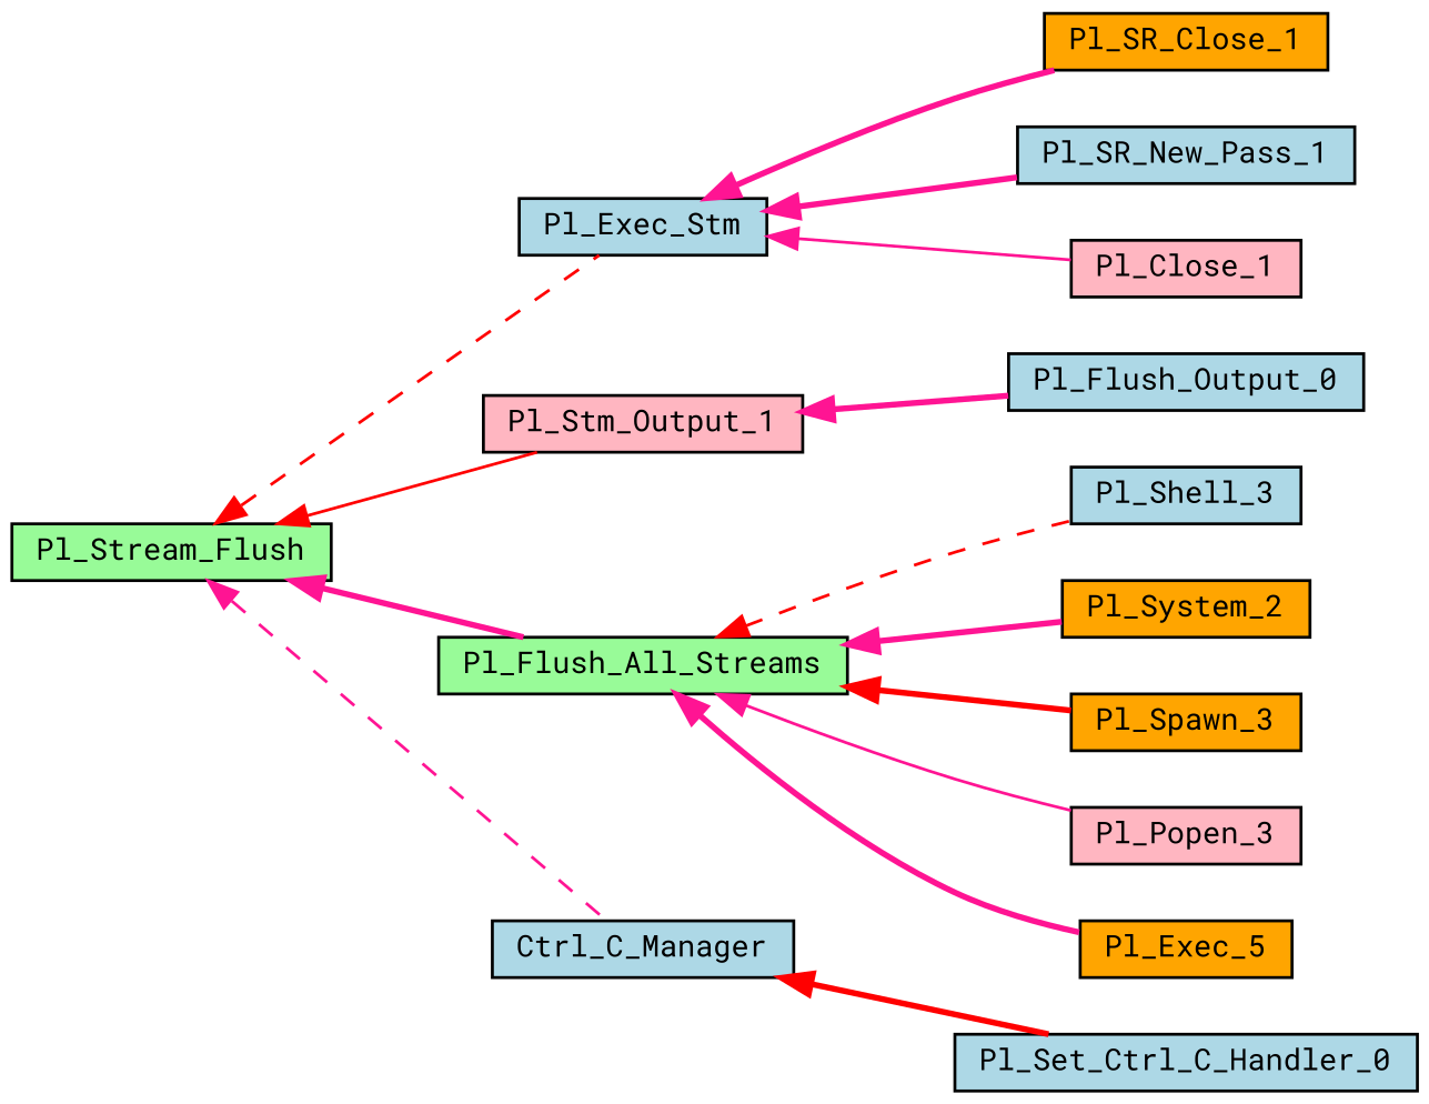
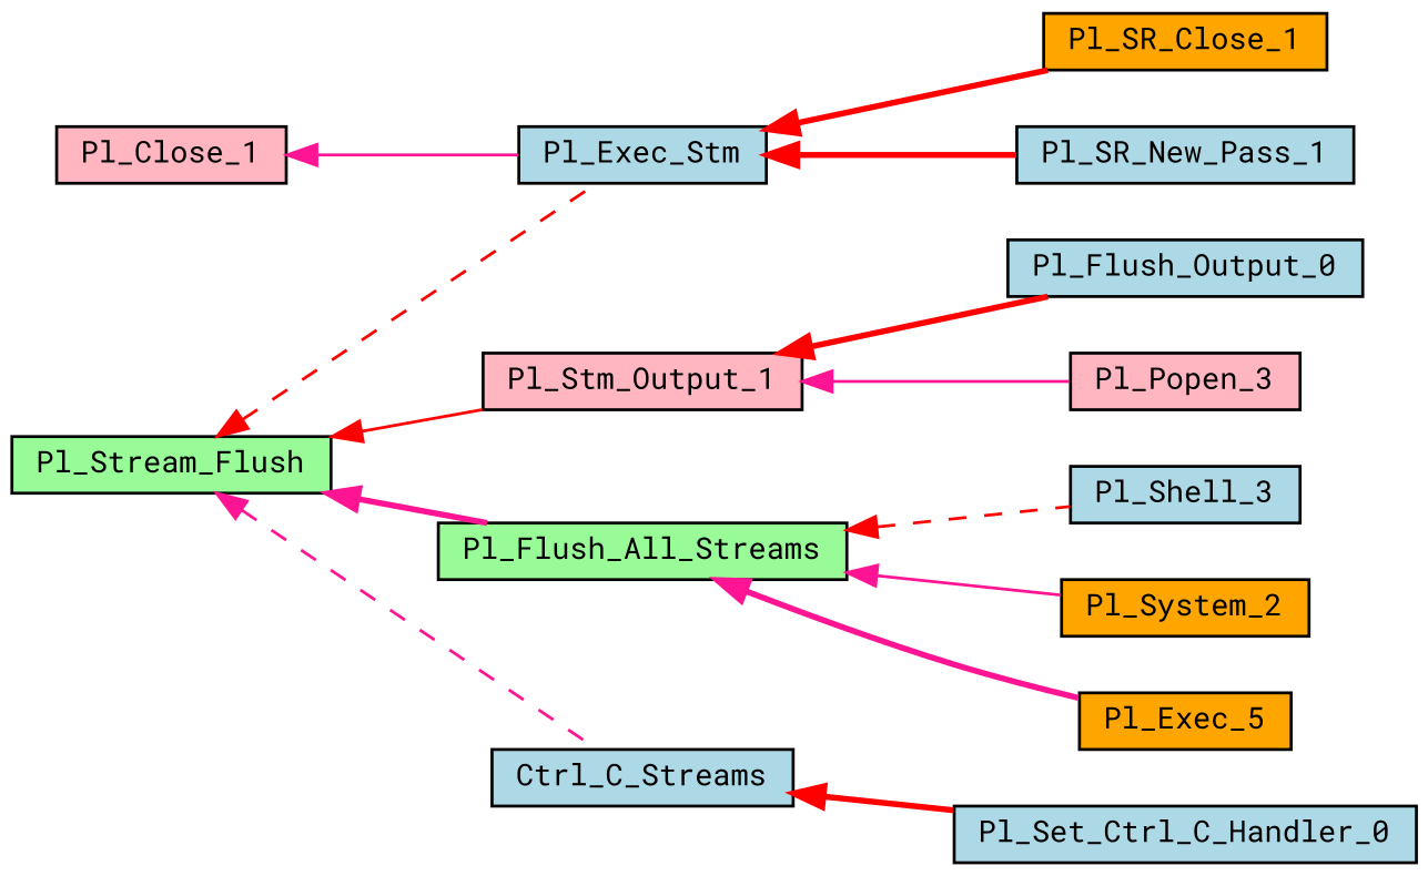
  digraph {
    fontname="Roboto Mono"
    rankdir=LR
    node [color=black fillcolor=lightblue fontname="Roboto Mono" fontsize=10 shape=record style=filled]
    edge [color=deeppink dir=back fontname="Roboto Mono" fontsize=10 labelfontname=Helvetica labelfontsize=10 style=bold]
    n1 [fillcolor=palegreen fontcolor=black height=0.2 label=Pl_Stream_Flush width=0.4]
    n2 [height=0.2 label=Pl_Exec_Stm width=0.4]
    n3 [fillcolor=lightpink height=0.2 label=Pl_Stm_Output_1 width=0.4]
    n4 [fillcolor=palegreen height=0.2 label=Pl_Flush_All_Streams width=0.4]
-   n5 [height=0.2 label=Ctrl_C_Manager width=0.4]
+   n5 [height=0.2 label=Ctrl_C_Streams width=0.4]
    n6 [fillcolor=orange height=0.2 label=Pl_SR_Close_1 width=0.4]
    n7 [height=0.2 label=Pl_SR_New_Pass_1 width=0.4]
    n8 [fillcolor=lightpink height=0.2 label=Pl_Close_1 width=0.4]
    n9 [height=0.2 label=Pl_Flush_Output_0 width=0.4]
    n10 [height=0.2 label=Pl_Shell_3 width=0.4]
    n11 [fillcolor=orange height=0.2 label=Pl_System_2 width=0.4]
-   n12 [fillcolor=orange height=0.2 label=Pl_Spawn_3 width=0.4]
    n13 [fillcolor=lightpink height=0.2 label=Pl_Popen_3 width=0.4]
    n14 [fillcolor=orange height=0.2 label=Pl_Exec_5 width=0.4]
    n15 [height=0.2 label=Pl_Set_Ctrl_C_Handler_0 width=0.4]
    n1 -> n2 [color=red style=dashed]
    n1 -> n3 [color=red style=solid]
    n1 -> n4
    n1 -> n5 [style=dashed]
-   n2 -> n6
-   n2 -> n7
-   n2 -> n8 [style=solid]
-   n3 -> n9
+   n2 -> n6 [color=red]
+   n2 -> n7 [color=red]
+   n8 -> n2 [style=solid]
+   n3 -> n9 [color=red]
    n4 -> n10 [color=red style=dashed]
-   n4 -> n11
-   n4 -> n12 [color=red]
-   n4 -> n13 [style=solid]
+   n4 -> n11 [style=solid]
+   n3 -> n13 [style=solid]
    n4 -> n14
    n5 -> n15 [color=red]
  }
